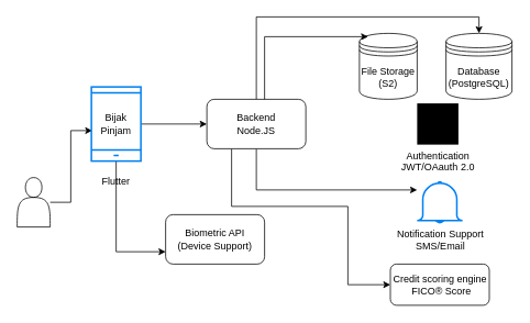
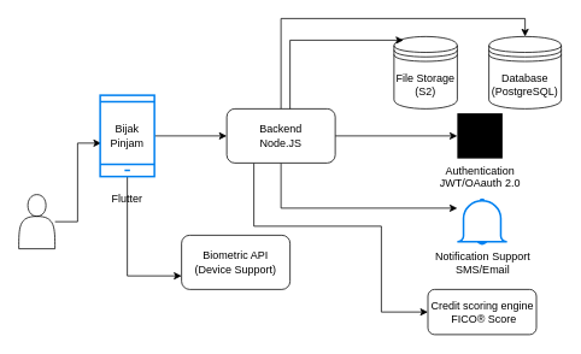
  <mxCell id="0" />
  <mxCell id="1" parent="0" />
  <mxCell id="2" value="" style="shape=actor;whiteSpace=wrap;html=1;" vertex="1" parent="1"><mxGeometry x="20" y="215" width="40" height="60" as="geometry" /></mxCell>
  <mxCell id="3" value="Biometric API&lt;div&gt;(Device Support)&lt;/div&gt;" style="rounded=1;whiteSpace=wrap;html=1;" vertex="1" parent="1"><mxGeometry x="200" y="260" width="120" height="60" as="geometry" /></mxCell>
  <mxCell id="4" style="edgeStyle=orthogonalEdgeStyle;rounded=0;orthogonalLoop=1;jettySize=auto;html=1;entryX=0.5;entryY=0;entryDx=0;entryDy=0;" edge="1" parent="1" source="8" target="9"><mxGeometry relative="1" as="geometry"><Array as="points"><mxPoint x="310" y="20" /><mxPoint x="580" y="20" /></Array></mxGeometry></mxCell>
+ <mxCell id="5" style="edgeStyle=orthogonalEdgeStyle;rounded=0;orthogonalLoop=1;jettySize=auto;html=1;" edge="1" parent="1" source="8" target="11"><mxGeometry relative="1" as="geometry" /></mxCell>
  <mxCell id="6" style="edgeStyle=orthogonalEdgeStyle;rounded=0;orthogonalLoop=1;jettySize=auto;html=1;" edge="1" parent="1" source="8" target="13"><mxGeometry relative="1" as="geometry"><Array as="points"><mxPoint x="310" y="230" /></Array></mxGeometry></mxCell>
  <mxCell id="7" style="edgeStyle=orthogonalEdgeStyle;rounded=0;orthogonalLoop=1;jettySize=auto;html=1;entryX=0;entryY=0.5;entryDx=0;entryDy=0;" edge="1" parent="1" source="8" target="12"><mxGeometry relative="1" as="geometry"><Array as="points"><mxPoint x="280" y="250" /><mxPoint x="421" y="250" /><mxPoint x="421" y="345" /></Array></mxGeometry></mxCell>
  <mxCell id="8" value="Backend&lt;div&gt;Node.JS&lt;/div&gt;" style="rounded=1;whiteSpace=wrap;html=1;" vertex="1" parent="1"><mxGeometry x="250" y="120" width="120" height="60" as="geometry" /></mxCell>
  <mxCell id="9" value="Database&lt;div&gt;(PostgreSQL)&lt;/div&gt;" style="shape=datastore;whiteSpace=wrap;html=1;" vertex="1" parent="1"><mxGeometry x="540" y="40" width="80" height="80" as="geometry" /></mxCell>
  <mxCell id="10" value="File Storage&lt;div&gt;(S2)&lt;/div&gt;" style="shape=datastore;whiteSpace=wrap;html=1;" vertex="1" parent="1"><mxGeometry x="435" y="40" width="70" height="80" as="geometry" /></mxCell>
  <mxCell id="11" value="Authentication&lt;div&gt;JWT/OAauth 2.0&lt;br&gt;&lt;div&gt;&lt;br&gt;&lt;/div&gt;&lt;/div&gt;" style="sketch=0;verticalLabelPosition=bottom;sketch=0;aspect=fixed;html=1;verticalAlign=top;strokeColor=none;fillColor=#000000;align=center;outlineConnect=0;pointerEvents=1;shape=mxgraph.citrix2.authentication_saml;" vertex="1" parent="1"><mxGeometry x="505" y="125" width="50" height="50" as="geometry" /></mxCell>
  <mxCell id="12" value="Credit scoring engine&lt;div&gt;&amp;nbsp;FICO® Score&lt;/div&gt;" style="rounded=1;whiteSpace=wrap;html=1;" vertex="1" parent="1"><mxGeometry x="472.5" y="320" width="120" height="50" as="geometry" /></mxCell>
  <mxCell id="13" value="Notification Support&lt;div&gt;SMS/Email&lt;/div&gt;" style="html=1;verticalLabelPosition=bottom;align=center;labelBackgroundColor=#ffffff;verticalAlign=top;strokeWidth=2;strokeColor=#0080F0;shadow=0;dashed=0;shape=mxgraph.ios7.icons.bell;" vertex="1" parent="1"><mxGeometry x="505" y="220" width="55" height="50" as="geometry" /></mxCell>
  <mxCell id="14" style="edgeStyle=orthogonalEdgeStyle;rounded=0;orthogonalLoop=1;jettySize=auto;html=1;entryX=0.017;entryY=0.589;entryDx=0;entryDy=0;entryPerimeter=0;" edge="1" parent="1" source="2" target="19"><mxGeometry relative="1" as="geometry" /></mxCell>
  <mxCell id="15" style="edgeStyle=orthogonalEdgeStyle;rounded=0;orthogonalLoop=1;jettySize=auto;html=1;entryX=0;entryY=0.5;entryDx=0;entryDy=0;" edge="1" parent="1" source="20" target="8"><mxGeometry relative="1" as="geometry" /></mxCell>
  <mxCell id="16" style="edgeStyle=orthogonalEdgeStyle;rounded=0;orthogonalLoop=1;jettySize=auto;html=1;entryX=0;entryY=0.75;entryDx=0;entryDy=0;exitX=0.528;exitY=0.989;exitDx=0;exitDy=0;exitPerimeter=0;" edge="1" parent="1" source="19" target="3"><mxGeometry relative="1" as="geometry"><mxPoint x="140" y="240" as="sourcePoint" /><Array as="points"><mxPoint x="140" y="194" /><mxPoint x="140" y="305" /></Array></mxGeometry></mxCell>
  <mxCell id="17" value="" style="group" vertex="1" connectable="0" parent="1"><mxGeometry x="110" y="105" width="60" height="130" as="geometry" /></mxCell>
  <mxCell id="18" value="" style="group" vertex="1" connectable="0" parent="17"><mxGeometry width="60" height="90" as="geometry" /></mxCell>
  <mxCell id="19" value="" style="html=1;verticalLabelPosition=bottom;align=center;labelBackgroundColor=#ffffff;verticalAlign=top;strokeWidth=2;strokeColor=#0080F0;shadow=0;dashed=0;shape=mxgraph.ios7.icons.smartphone;" vertex="1" parent="18"><mxGeometry width="60" height="90" as="geometry" /></mxCell>
  <mxCell id="20" value="Bijak&lt;div&gt;Pinjam&lt;/div&gt;" style="text;html=1;align=center;verticalAlign=middle;whiteSpace=wrap;rounded=0;" vertex="1" parent="18"><mxGeometry y="30" width="60" height="30" as="geometry" /></mxCell>
  <mxCell id="21" value="Flutter" style="text;html=1;align=center;verticalAlign=middle;whiteSpace=wrap;rounded=0;" vertex="1" parent="17"><mxGeometry y="100" width="60" height="30" as="geometry" /></mxCell>
  <mxCell id="22" style="edgeStyle=orthogonalEdgeStyle;rounded=0;orthogonalLoop=1;jettySize=auto;html=1;entryX=0.15;entryY=0.05;entryDx=0;entryDy=0;entryPerimeter=0;" edge="1" parent="1" source="8" target="10"><mxGeometry relative="1" as="geometry"><Array as="points"><mxPoint x="320" y="44" /></Array></mxGeometry></mxCell>
